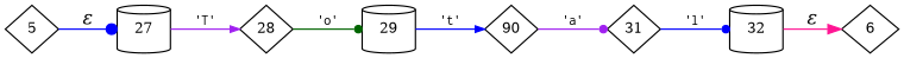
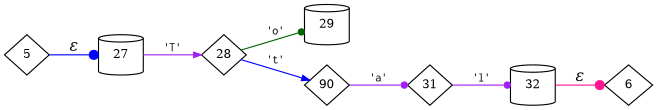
  digraph {
    rankdir=LR
    node [fixedsize=true fontsize=11 shape=diamond peripheries=1]
    edge [arrowhead=dot color=blue fontname=Courier arrowsize=.7 fontsize=11]
    n1 [label=6 width=.6 peripheries=""]
    n2 [label=32 shape=cylinder width=.55]
    n3 [label=5 width=.55]
    n4 [label=27 shape=cylinder width=.55]
    n5 [label=28 width=.55]
    n6 [label=29 shape=cylinder width=.55]
    n7 [label=90 width=.55]
    n8 [label=31 width=.55]
-   n2 -> n1 [arrowhead=normal color=deeppink fontname="Times-Italic" label="&epsilon;" arrowsize="" fontsize=""]
+   n2 -> n1 [color=deeppink fontname="Times-Italic" label="&epsilon;" arrowsize="" fontsize=""]
    n3 -> n4 [fontname="Times-Italic" label="&epsilon;" arrowsize="" fontsize=""]
    n4 -> n5 [arrowhead=normal color=purple label="'T'"]
    n5 -> n6 [color=darkgreen label="'o'"]
-   n6 -> n7 [arrowhead=normal label="'t'"]
+   n5 -> n7 [arrowhead=normal label="'t'"]
    n7 -> n8 [color=purple label="'a'"]
-   n8 -> n2 [label="'l'"]
+   n8 -> n2 [color=purple label="'l'"]
  }
